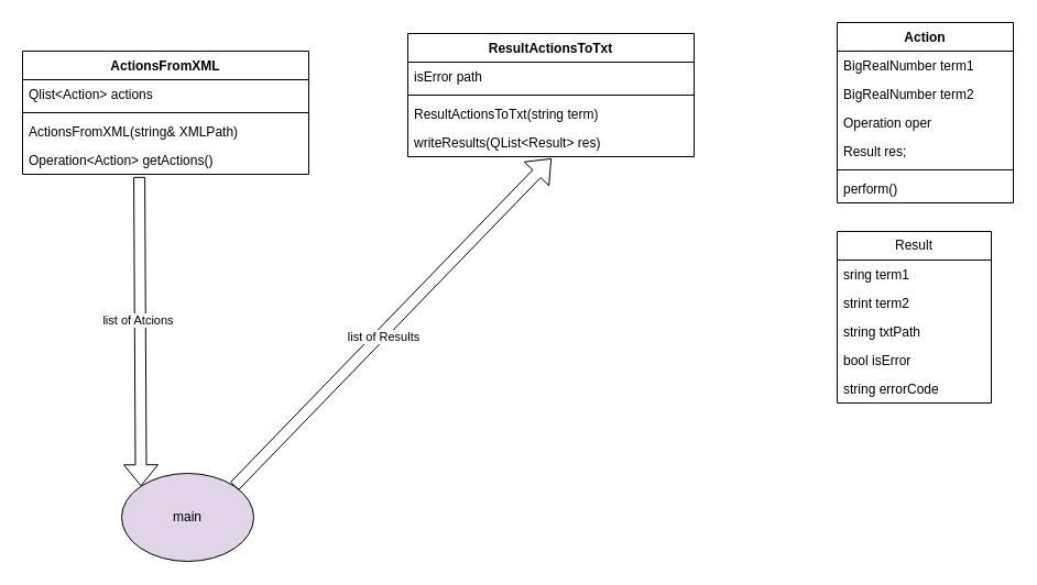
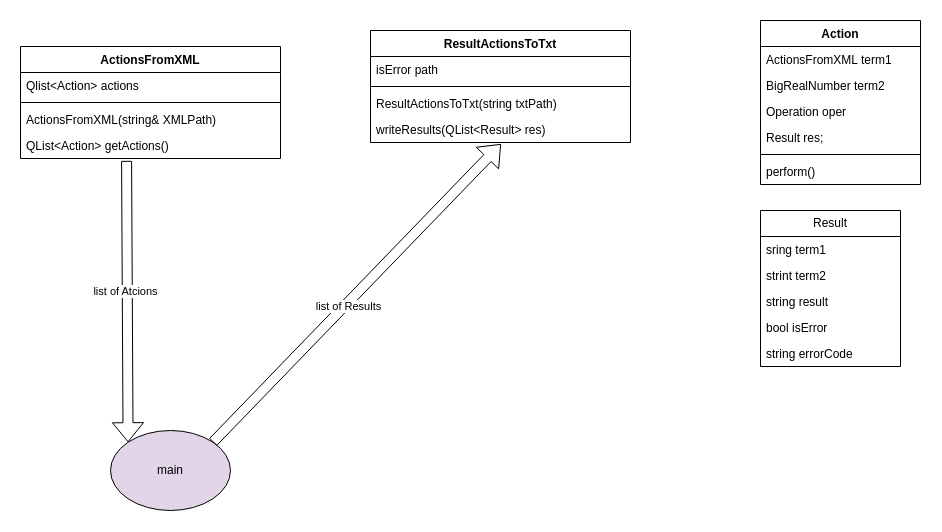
  <mxCell id="0" />
  <mxCell id="1" parent="0" />
  <mxCell id="2" value="main" style="ellipse;whiteSpace=wrap;html=1;fillColor=#e1d5e7;" vertex="1" parent="1"><mxGeometry x="110" y="430" width="120" height="80" as="geometry" /></mxCell>
  <mxCell id="3" value="Action" style="swimlane;fontStyle=1;align=center;verticalAlign=top;childLayout=stackLayout;horizontal=1;startSize=26;horizontalStack=0;resizeParent=1;resizeParentMax=0;resizeLast=0;collapsible=1;marginBottom=0;whiteSpace=wrap;html=1;" vertex="1" parent="1"><mxGeometry x="760" y="20" width="160" height="164" as="geometry" /></mxCell>
- <mxCell id="4" value="BigRealNumber term1" style="text;strokeColor=none;fillColor=none;align=left;verticalAlign=top;spacingLeft=4;spacingRight=4;overflow=hidden;rotatable=0;points=[[0,0.5],[1,0.5]];portConstraint=eastwest;whiteSpace=wrap;html=1;" vertex="1" parent="3"><mxGeometry y="26" width="160" height="26" as="geometry" /></mxCell>
+ <mxCell id="4" value="ActionsFromXML term1" style="text;strokeColor=none;fillColor=none;align=left;verticalAlign=top;spacingLeft=4;spacingRight=4;overflow=hidden;rotatable=0;points=[[0,0.5],[1,0.5]];portConstraint=eastwest;whiteSpace=wrap;html=1;" vertex="1" parent="3"><mxGeometry y="26" width="160" height="26" as="geometry" /></mxCell>
  <mxCell id="5" value="BigRealNumber term2" style="text;strokeColor=none;fillColor=none;align=left;verticalAlign=top;spacingLeft=4;spacingRight=4;overflow=hidden;rotatable=0;points=[[0,0.5],[1,0.5]];portConstraint=eastwest;whiteSpace=wrap;html=1;" vertex="1" parent="3"><mxGeometry y="52" width="160" height="26" as="geometry" /></mxCell>
  <mxCell id="6" value="Operation oper" style="text;strokeColor=none;fillColor=none;align=left;verticalAlign=top;spacingLeft=4;spacingRight=4;overflow=hidden;rotatable=0;points=[[0,0.5],[1,0.5]];portConstraint=eastwest;whiteSpace=wrap;html=1;" vertex="1" parent="3"><mxGeometry y="78" width="160" height="26" as="geometry" /></mxCell>
  <mxCell id="7" value="Result res;" style="text;strokeColor=none;fillColor=none;align=left;verticalAlign=top;spacingLeft=4;spacingRight=4;overflow=hidden;rotatable=0;points=[[0,0.5],[1,0.5]];portConstraint=eastwest;whiteSpace=wrap;html=1;" vertex="1" parent="3"><mxGeometry y="104" width="160" height="26" as="geometry" /></mxCell>
  <mxCell id="8" value="" style="line;strokeWidth=1;fillColor=none;align=left;verticalAlign=middle;spacingTop=-1;spacingLeft=3;spacingRight=3;rotatable=0;labelPosition=right;points=[];portConstraint=eastwest;strokeColor=inherit;" vertex="1" parent="3"><mxGeometry y="130" width="160" height="8" as="geometry" /></mxCell>
  <mxCell id="9" value="perform()" style="text;strokeColor=none;fillColor=none;align=left;verticalAlign=top;spacingLeft=4;spacingRight=4;overflow=hidden;rotatable=0;points=[[0,0.5],[1,0.5]];portConstraint=eastwest;whiteSpace=wrap;html=1;" vertex="1" parent="3"><mxGeometry y="138" width="160" height="26" as="geometry" /></mxCell>
  <mxCell id="10" value="ActionsFromXML" style="swimlane;fontStyle=1;align=center;verticalAlign=top;childLayout=stackLayout;horizontal=1;startSize=26;horizontalStack=0;resizeParent=1;resizeParentMax=0;resizeLast=0;collapsible=1;marginBottom=0;whiteSpace=wrap;html=1;" vertex="1" parent="1"><mxGeometry x="20" y="46" width="260" height="112" as="geometry" /></mxCell>
  <mxCell id="11" value="Qlist&amp;lt;Action&amp;gt; actions" style="text;strokeColor=none;fillColor=none;align=left;verticalAlign=top;spacingLeft=4;spacingRight=4;overflow=hidden;rotatable=0;points=[[0,0.5],[1,0.5]];portConstraint=eastwest;whiteSpace=wrap;html=1;" vertex="1" parent="10"><mxGeometry y="26" width="260" height="26" as="geometry" /></mxCell>
  <mxCell id="12" value="" style="line;strokeWidth=1;fillColor=none;align=left;verticalAlign=middle;spacingTop=-1;spacingLeft=3;spacingRight=3;rotatable=0;labelPosition=right;points=[];portConstraint=eastwest;strokeColor=inherit;" vertex="1" parent="10"><mxGeometry y="52" width="260" height="8" as="geometry" /></mxCell>
  <mxCell id="13" value="ActionsFromXML(string&amp;amp; XMLPath)" style="text;strokeColor=none;fillColor=none;align=left;verticalAlign=top;spacingLeft=4;spacingRight=4;overflow=hidden;rotatable=0;points=[[0,0.5],[1,0.5]];portConstraint=eastwest;whiteSpace=wrap;html=1;" vertex="1" parent="10"><mxGeometry y="60" width="260" height="26" as="geometry" /></mxCell>
- <mxCell id="14" value="Operation&amp;lt;Action&amp;gt; getActions()" style="text;strokeColor=none;fillColor=none;align=left;verticalAlign=top;spacingLeft=4;spacingRight=4;overflow=hidden;rotatable=0;points=[[0,0.5],[1,0.5]];portConstraint=eastwest;whiteSpace=wrap;html=1;" vertex="1" parent="10"><mxGeometry y="86" width="260" height="26" as="geometry" /></mxCell>
+ <mxCell id="14" value="QList&amp;lt;Action&amp;gt; getActions()" style="text;strokeColor=none;fillColor=none;align=left;verticalAlign=top;spacingLeft=4;spacingRight=4;overflow=hidden;rotatable=0;points=[[0,0.5],[1,0.5]];portConstraint=eastwest;whiteSpace=wrap;html=1;" vertex="1" parent="10"><mxGeometry y="86" width="260" height="26" as="geometry" /></mxCell>
  <mxCell id="15" value="ResultActionsToTxt" style="swimlane;fontStyle=1;align=center;verticalAlign=top;childLayout=stackLayout;horizontal=1;startSize=26;horizontalStack=0;resizeParent=1;resizeParentMax=0;resizeLast=0;collapsible=1;marginBottom=0;whiteSpace=wrap;html=1;" vertex="1" parent="1"><mxGeometry x="370" y="30" width="260" height="112" as="geometry" /></mxCell>
  <mxCell id="16" value="isError path" style="text;strokeColor=none;fillColor=none;align=left;verticalAlign=top;spacingLeft=4;spacingRight=4;overflow=hidden;rotatable=0;points=[[0,0.5],[1,0.5]];portConstraint=eastwest;whiteSpace=wrap;html=1;" vertex="1" parent="15"><mxGeometry y="26" width="260" height="26" as="geometry" /></mxCell>
  <mxCell id="17" value="" style="line;strokeWidth=1;fillColor=none;align=left;verticalAlign=middle;spacingTop=-1;spacingLeft=3;spacingRight=3;rotatable=0;labelPosition=right;points=[];portConstraint=eastwest;strokeColor=inherit;" vertex="1" parent="15"><mxGeometry y="52" width="260" height="8" as="geometry" /></mxCell>
- <mxCell id="18" value="ResultActionsToTxt(string term)" style="text;strokeColor=none;fillColor=none;align=left;verticalAlign=top;spacingLeft=4;spacingRight=4;overflow=hidden;rotatable=0;points=[[0,0.5],[1,0.5]];portConstraint=eastwest;whiteSpace=wrap;html=1;" vertex="1" parent="15"><mxGeometry y="60" width="260" height="26" as="geometry" /></mxCell>
+ <mxCell id="18" value="ResultActionsToTxt(string txtPath)" style="text;strokeColor=none;fillColor=none;align=left;verticalAlign=top;spacingLeft=4;spacingRight=4;overflow=hidden;rotatable=0;points=[[0,0.5],[1,0.5]];portConstraint=eastwest;whiteSpace=wrap;html=1;" vertex="1" parent="15"><mxGeometry y="60" width="260" height="26" as="geometry" /></mxCell>
  <mxCell id="19" value="writeResults(QList&amp;lt;Result&amp;gt; res)" style="text;strokeColor=none;fillColor=none;align=left;verticalAlign=top;spacingLeft=4;spacingRight=4;overflow=hidden;rotatable=0;points=[[0,0.5],[1,0.5]];portConstraint=eastwest;whiteSpace=wrap;html=1;" vertex="1" parent="15"><mxGeometry y="86" width="260" height="26" as="geometry" /></mxCell>
  <mxCell id="20" value="" style="shape=flexArrow;endArrow=classic;html=1;rounded=0;exitX=0.408;exitY=1.09;exitDx=0;exitDy=0;exitPerimeter=0;entryX=0;entryY=0;entryDx=0;entryDy=0;" edge="1" parent="1" source="14" target="2"><mxGeometry width="50" height="50" relative="1" as="geometry"><mxPoint x="320" y="290" as="sourcePoint" /><mxPoint x="370" y="240" as="targetPoint" /></mxGeometry></mxCell>
  <mxCell id="21" value="list of Atcions" style="edgeLabel;html=1;align=center;verticalAlign=middle;resizable=0;points=[];" vertex="1" connectable="0" parent="20"><mxGeometry x="-0.074" y="-2" relative="1" as="geometry"><mxPoint as="offset" /></mxGeometry></mxCell>
  <mxCell id="22" value="Result" style="swimlane;fontStyle=0;childLayout=stackLayout;horizontal=1;startSize=26;fillColor=none;horizontalStack=0;resizeParent=1;resizeParentMax=0;resizeLast=0;collapsible=1;marginBottom=0;whiteSpace=wrap;html=1;" vertex="1" parent="1"><mxGeometry x="760" y="210" width="140" height="156" as="geometry" /></mxCell>
  <mxCell id="23" value="sring term1" style="text;strokeColor=none;fillColor=none;align=left;verticalAlign=top;spacingLeft=4;spacingRight=4;overflow=hidden;rotatable=0;points=[[0,0.5],[1,0.5]];portConstraint=eastwest;whiteSpace=wrap;html=1;" vertex="1" parent="22"><mxGeometry y="26" width="140" height="26" as="geometry" /></mxCell>
  <mxCell id="24" value="strint term2" style="text;strokeColor=none;fillColor=none;align=left;verticalAlign=top;spacingLeft=4;spacingRight=4;overflow=hidden;rotatable=0;points=[[0,0.5],[1,0.5]];portConstraint=eastwest;whiteSpace=wrap;html=1;" vertex="1" parent="22"><mxGeometry y="52" width="140" height="26" as="geometry" /></mxCell>
- <mxCell id="25" value="string txtPath" style="text;strokeColor=none;fillColor=none;align=left;verticalAlign=top;spacingLeft=4;spacingRight=4;overflow=hidden;rotatable=0;points=[[0,0.5],[1,0.5]];portConstraint=eastwest;whiteSpace=wrap;html=1;" vertex="1" parent="22"><mxGeometry y="78" width="140" height="26" as="geometry" /></mxCell>
+ <mxCell id="25" value="string result" style="text;strokeColor=none;fillColor=none;align=left;verticalAlign=top;spacingLeft=4;spacingRight=4;overflow=hidden;rotatable=0;points=[[0,0.5],[1,0.5]];portConstraint=eastwest;whiteSpace=wrap;html=1;" vertex="1" parent="22"><mxGeometry y="78" width="140" height="26" as="geometry" /></mxCell>
  <mxCell id="26" value="bool isError" style="text;strokeColor=none;fillColor=none;align=left;verticalAlign=top;spacingLeft=4;spacingRight=4;overflow=hidden;rotatable=0;points=[[0,0.5],[1,0.5]];portConstraint=eastwest;whiteSpace=wrap;html=1;" vertex="1" parent="22"><mxGeometry y="104" width="140" height="26" as="geometry" /></mxCell>
  <mxCell id="27" value="string errorCode" style="text;strokeColor=none;fillColor=none;align=left;verticalAlign=top;spacingLeft=4;spacingRight=4;overflow=hidden;rotatable=0;points=[[0,0.5],[1,0.5]];portConstraint=eastwest;whiteSpace=wrap;html=1;" vertex="1" parent="22"><mxGeometry y="130" width="140" height="26" as="geometry" /></mxCell>
  <mxCell id="28" value="" style="shape=flexArrow;endArrow=classic;html=1;rounded=0;exitX=1;exitY=0;exitDx=0;exitDy=0;entryX=0.502;entryY=1.058;entryDx=0;entryDy=0;entryPerimeter=0;" edge="1" parent="1" source="2" target="19"><mxGeometry width="50" height="50" relative="1" as="geometry"><mxPoint x="126" y="180" as="sourcePoint" /><mxPoint x="138" y="452" as="targetPoint" /></mxGeometry></mxCell>
  <mxCell id="29" value="list of Results" style="edgeLabel;html=1;align=center;verticalAlign=middle;resizable=0;points=[];" vertex="1" connectable="0" parent="28"><mxGeometry x="-0.074" y="-2" relative="1" as="geometry"><mxPoint as="offset" /></mxGeometry></mxCell>
